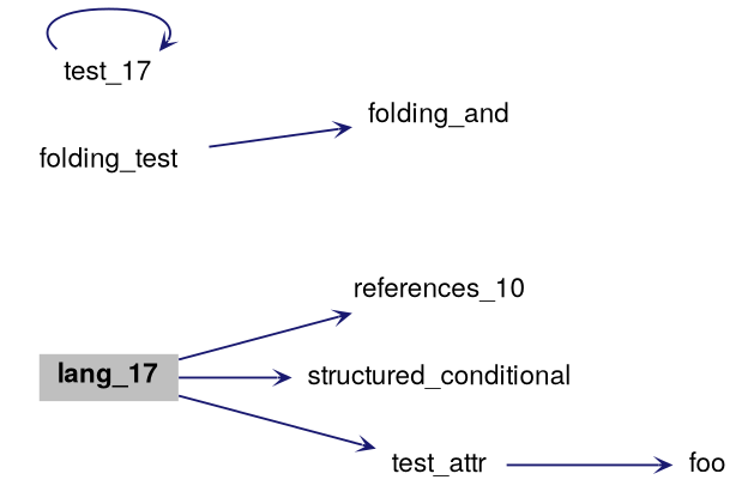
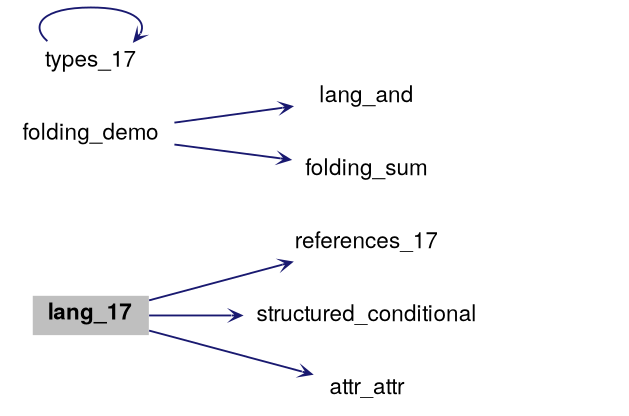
  digraph {
    rankdir=LR
    node [color=black fontname="Helvetica,Arial,sans-serif" fontsize=12 shape=plaintext]
    edge [arrowhead=open arrowsize=0.5 arrowtail=open color=midnightblue fontname="Helvetica,Arial,sans-serif" fontsize=15 labelfontsize=15 style=solid]
    n1 [fillcolor=grey75 fontcolor=black height=0.2 label=<<b>lang_17</b>> style=filled width=0.4]
-   n2 [height=0.2 label=references_10 width=0.4]
+   n2 [height=0.2 label=references_17 width=0.4]
    n3 [height=0.2 label=structured_conditional width=0.4]
-   n4 [height=0.2 label=test_attr width=0.4]
-   n5 [height=0.2 label=folding_test width=0.4]
-   n6 [height=0.2 label=folding_and width=0.4]
-   n8 [height=0.2 label=foo width=0.4]
-   n9 [height=0.2 label=test_17 width=0.4]
+   n4 [height=0.2 label=attr_attr width=0.4]
+   n5 [height=0.2 label=folding_demo width=0.4]
+   n6 [height=0.2 label=lang_and width=0.4]
+   n7 [height=0.2 label=folding_sum width=0.4]
+   n9 [height=0.2 label=types_17 width=0.4]
    n1 -> n2
    n1 -> n3
    n1 -> n4
-   n4 -> n8
    n5 -> n6
+   n5 -> n7
    n9 -> n9
  }
